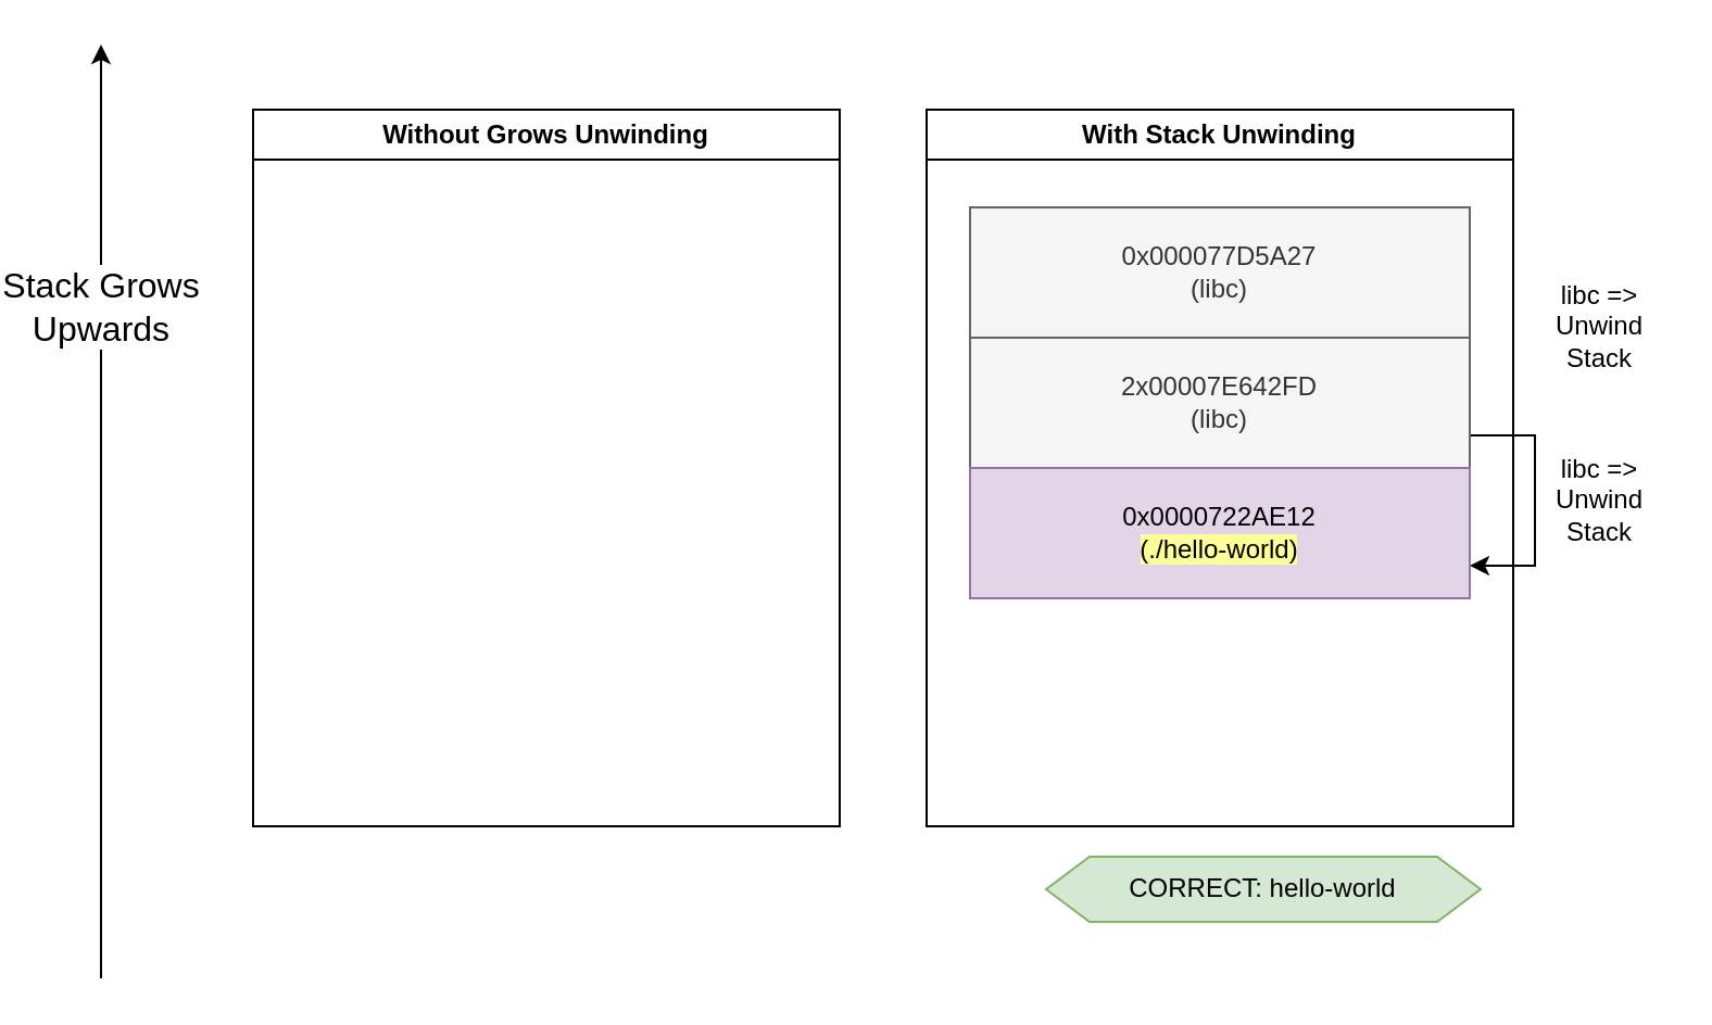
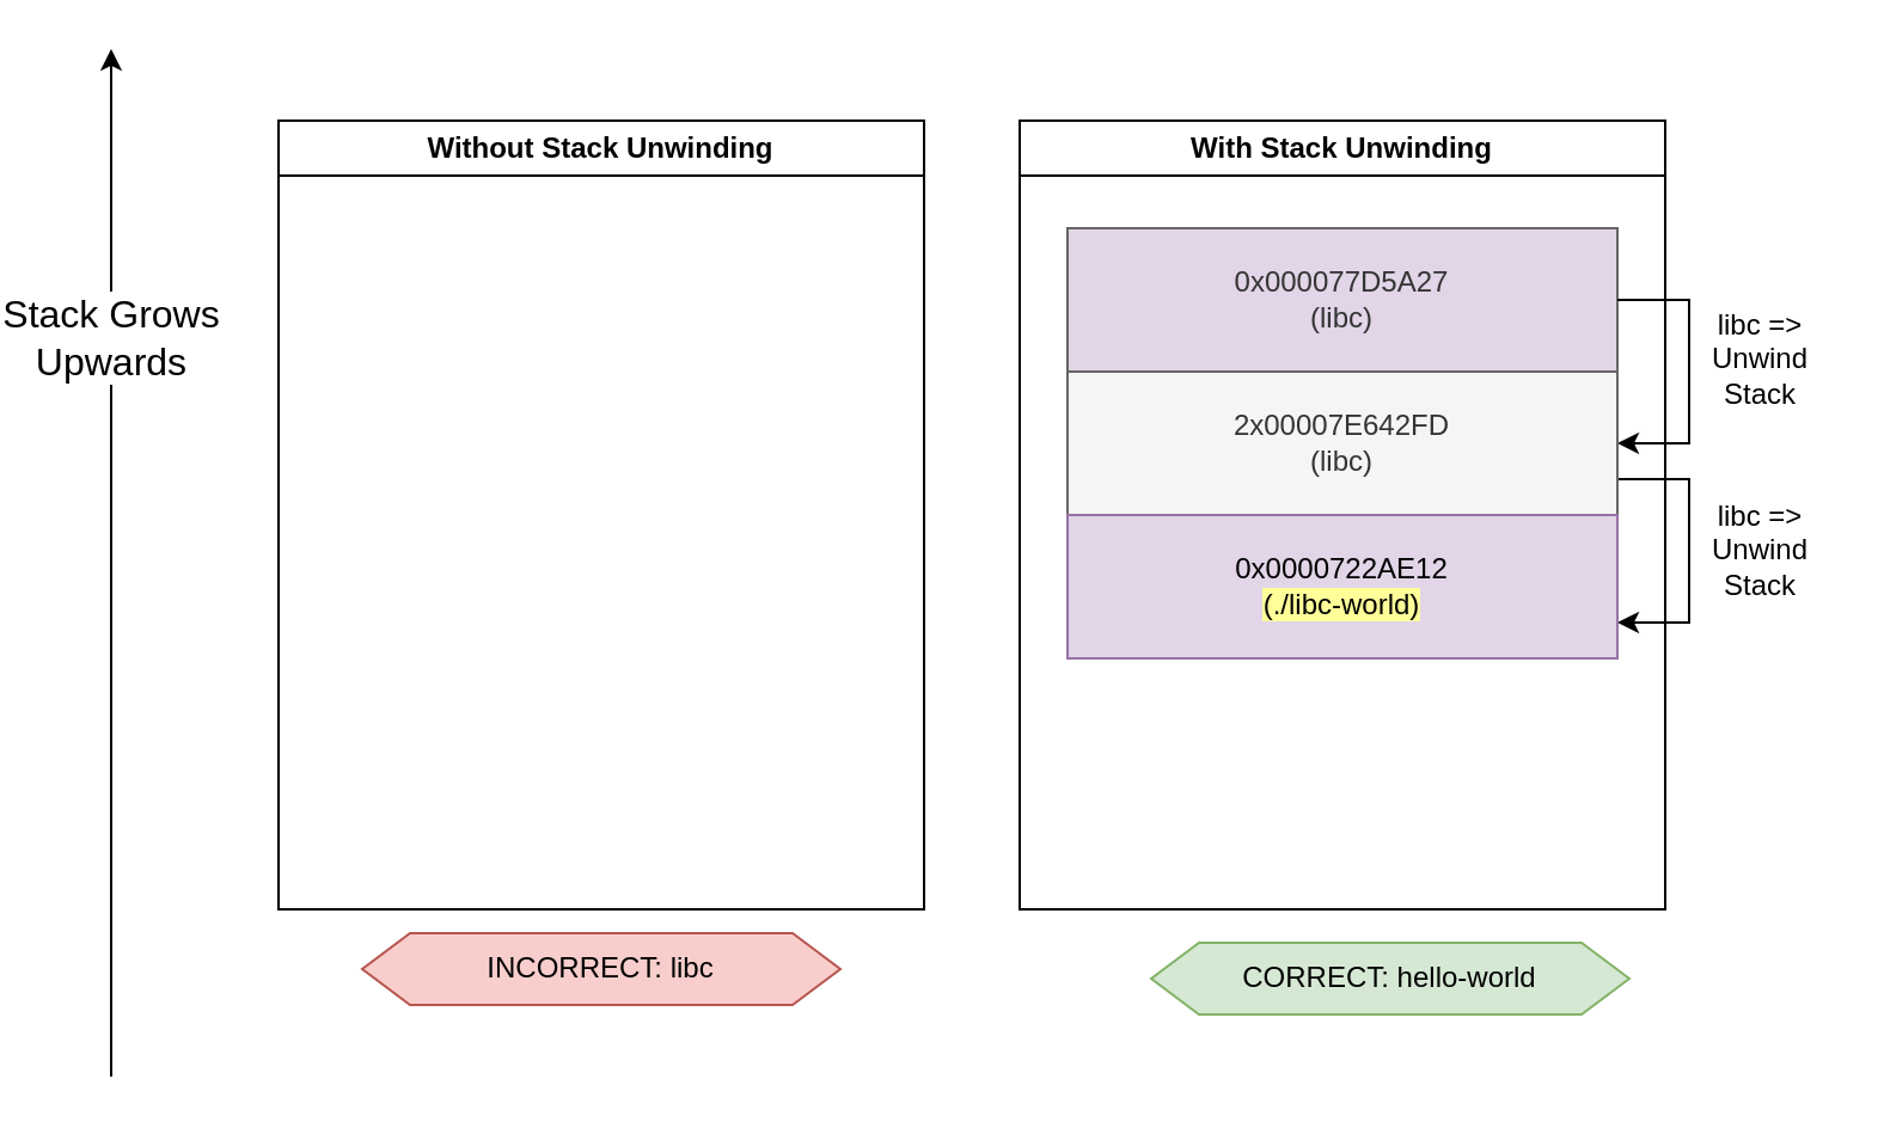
  <mxCell id="0" />
  <mxCell id="1" parent="0" />
  <mxCell id="2" value="With Stack Unwinding" style="swimlane;whiteSpace=wrap;html=1;" parent="1" vertex="1"><mxGeometry x="400" y="50" width="270" height="330" as="geometry" /></mxCell>
- <mxCell id="3" value="0x000077D5A27&lt;div&gt;(libc)&lt;/div&gt;" style="rounded=0;whiteSpace=wrap;html=1;fillColor=#f5f5f5;fontColor=#333333;strokeColor=#666666;" parent="2" vertex="1"><mxGeometry x="20" y="45" width="230" height="60" as="geometry" /></mxCell>
+ <mxCell id="3" value="0x000077D5A27&lt;div&gt;(libc)&lt;/div&gt;" style="rounded=0;whiteSpace=wrap;html=1;fillColor=#e1d5e7;fontColor=#333333;strokeColor=#666666;" parent="2" vertex="1"><mxGeometry x="20" y="45" width="230" height="60" as="geometry" /></mxCell>
+ <mxCell id="4" style="edgeStyle=orthogonalEdgeStyle;rounded=0;orthogonalLoop=1;jettySize=auto;html=1;exitX=1;exitY=0.5;exitDx=0;exitDy=0;entryX=1;entryY=0.5;entryDx=0;entryDy=0;" parent="1" source="3" target="6" edge="1"><mxGeometry relative="1" as="geometry"><Array as="points"><mxPoint x="680" y="125" /><mxPoint x="680" y="185" /></Array></mxGeometry></mxCell>
  <mxCell id="5" style="edgeStyle=orthogonalEdgeStyle;rounded=0;orthogonalLoop=1;jettySize=auto;html=1;exitX=1;exitY=0.75;exitDx=0;exitDy=0;entryX=1;entryY=0.75;entryDx=0;entryDy=0;" parent="1" source="6" target="7" edge="1"><mxGeometry relative="1" as="geometry"><Array as="points"><mxPoint x="680" y="200" /><mxPoint x="680" y="260" /></Array></mxGeometry></mxCell>
  <mxCell id="6" value="2x00007E642FD&lt;div&gt;(libc)&lt;/div&gt;" style="rounded=0;whiteSpace=wrap;html=1;fillColor=#f5f5f5;fontColor=#333333;strokeColor=#666666;" parent="1" vertex="1"><mxGeometry x="420" y="155" width="230" height="60" as="geometry" /></mxCell>
- <mxCell id="7" value="0x0000722AE12&lt;div&gt;&lt;span style=&quot;background-color: rgb(255, 255, 153);&quot;&gt;(./hello-world)&lt;/span&gt;&lt;/div&gt;" style="rounded=0;whiteSpace=wrap;html=1;fillColor=#e1d5e7;strokeColor=#9673a6;" parent="1" vertex="1"><mxGeometry x="420" y="215" width="230" height="60" as="geometry" /></mxCell>
+ <mxCell id="7" value="0x0000722AE12&lt;div&gt;&lt;span style=&quot;background-color: rgb(255, 255, 153);&quot;&gt;(./libc-world)&lt;/span&gt;&lt;/div&gt;" style="rounded=0;whiteSpace=wrap;html=1;fillColor=#e1d5e7;strokeColor=#9673a6;" parent="1" vertex="1"><mxGeometry x="420" y="215" width="230" height="60" as="geometry" /></mxCell>
  <mxCell id="8" value="libc =&amp;gt;&lt;div&gt;Unwind&lt;div&gt;Stack&lt;/div&gt;&lt;/div&gt;" style="text;html=1;align=center;verticalAlign=middle;whiteSpace=wrap;rounded=0;" parent="1" vertex="1"><mxGeometry x="680" y="135" width="60" height="30" as="geometry" /></mxCell>
  <mxCell id="9" value="libc =&amp;gt;&lt;div&gt;Unwind&lt;div&gt;Stack&lt;/div&gt;&lt;/div&gt;" style="text;html=1;align=center;verticalAlign=middle;whiteSpace=wrap;rounded=0;" parent="1" vertex="1"><mxGeometry x="680" y="215" width="60" height="30" as="geometry" /></mxCell>
- <mxCell id="10" value="Without Grows Unwinding" style="swimlane;whiteSpace=wrap;html=1;" parent="1" vertex="1"><mxGeometry x="90" y="50" width="270" height="330" as="geometry" /></mxCell>
+ <mxCell id="10" value="Without Stack Unwinding" style="swimlane;whiteSpace=wrap;html=1;" parent="1" vertex="1"><mxGeometry x="90" y="50" width="270" height="330" as="geometry" /></mxCell>
+ <mxCell id="11" value="INCORRECT: libc" style="shape=hexagon;perimeter=hexagonPerimeter2;whiteSpace=wrap;html=1;fixedSize=1;fillColor=#f8cecc;strokeColor=#b85450;" parent="1" vertex="1"><mxGeometry x="125" y="390" width="200" height="30" as="geometry" /></mxCell>
  <mxCell id="12" value="CORRECT: hello-world" style="shape=hexagon;perimeter=hexagonPerimeter2;whiteSpace=wrap;html=1;fixedSize=1;fillColor=#d5e8d4;strokeColor=#82b366;" parent="1" vertex="1"><mxGeometry x="455" y="394" width="200" height="30" as="geometry" /></mxCell>
  <mxCell id="13" value="" style="edgeStyle=none;orthogonalLoop=1;jettySize=auto;html=1;rounded=0;" parent="1" edge="1"><mxGeometry width="100" relative="1" as="geometry"><mxPoint x="20" y="450" as="sourcePoint" /><mxPoint x="20" y="20" as="targetPoint" /><Array as="points" /></mxGeometry></mxCell>
  <mxCell id="14" value="&lt;font style=&quot;font-size: 16px;&quot;&gt;Stack Grows&lt;/font&gt;&lt;div&gt;&lt;font style=&quot;font-size: 16px;&quot;&gt;Upwards&lt;/font&gt;&lt;/div&gt;" style="edgeLabel;html=1;align=center;verticalAlign=middle;resizable=0;points=[];" parent="13" vertex="1" connectable="0"><mxGeometry x="0.06" y="1" relative="1" as="geometry"><mxPoint y="-82" as="offset" /></mxGeometry></mxCell>
